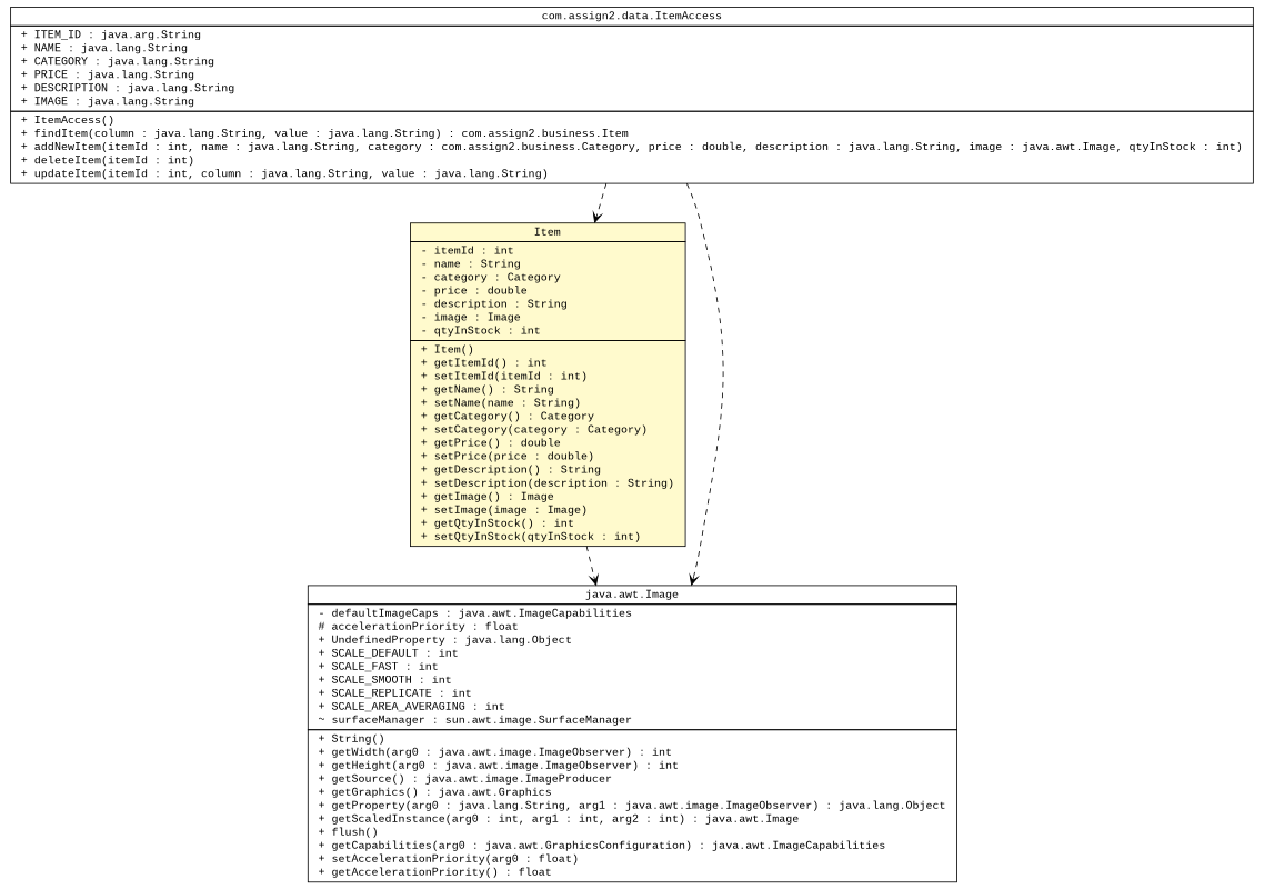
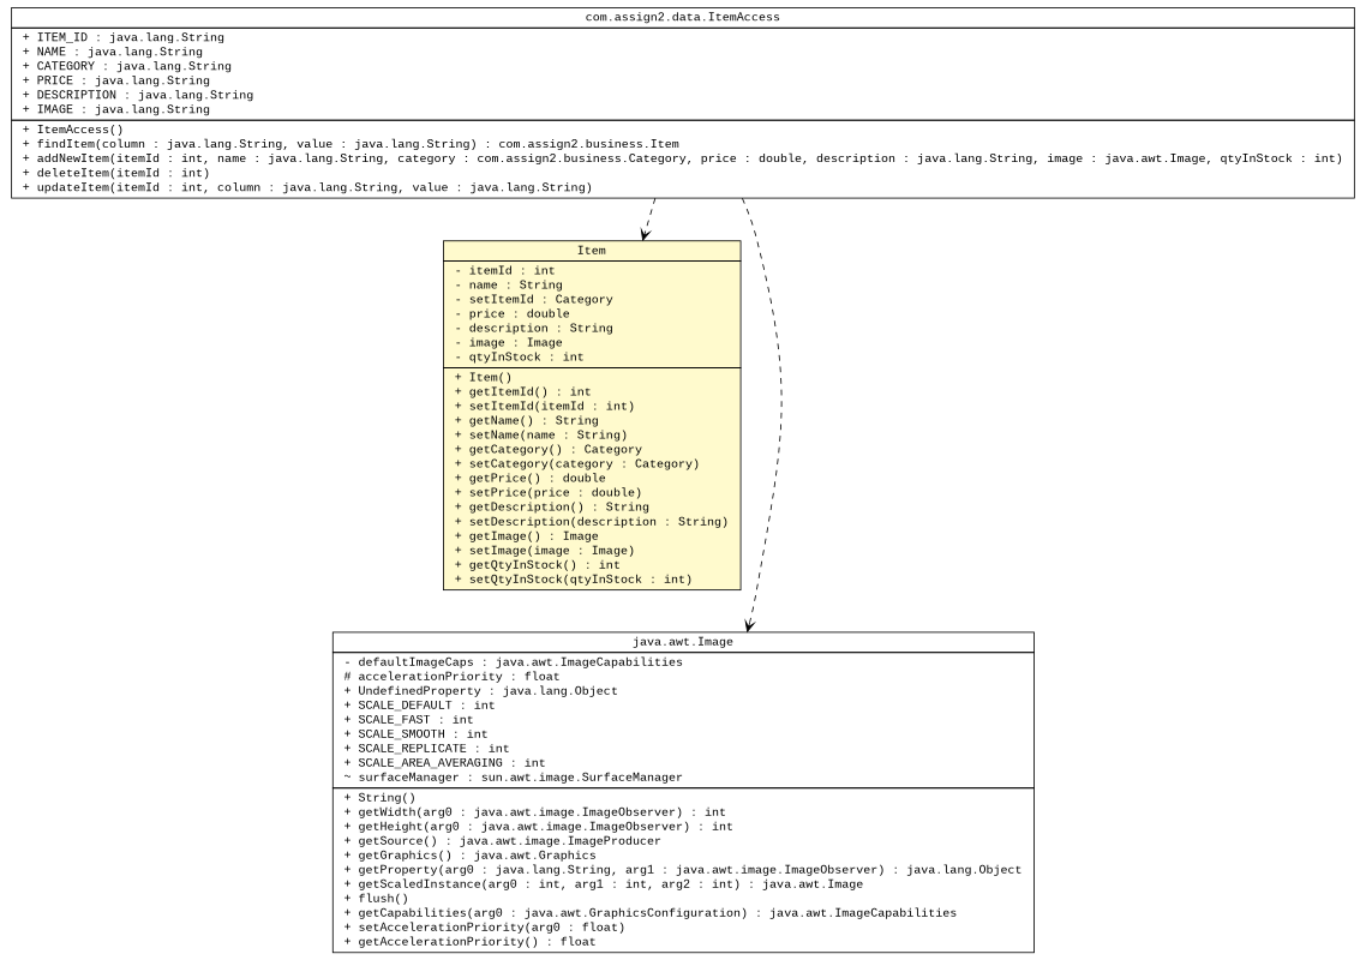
  digraph {
    nodesep=0.25
    ranksep=0.5
    node [fontcolor=black fontname="Courier New" fontsize=12.0 shape=plaintext]
    edge [arrowhead=open color=black fontcolor=black fontname="Courier New" fontsize=12.0 headport=p labelfontname="Courier New" labelfontsize=10 style=dashed tailport=p]
-   n1 [label=<<table title="com.assign2.business.Item" border="0" cellborder="1" cellspacing="0" cellpadding="2" port="p" bgcolor="lemonChiffon" href="./Item.html"><tr><td><table border="0" cellspacing="0" cellpadding="1"><tr><td align="center" balign="center"><font face="Courier New" point-size="12.0"> Item </font></td></tr></table></td></tr><tr><td><table border="0" cellspacing="0" cellpadding="1"><tr><td align="left" balign="left"> - itemId : int </td></tr><tr><td align="left" balign="left"> - name : String </td></tr><tr><td align="left" balign="left"> - category : Category </td></tr><tr><td align="left" balign="left"> - price : double </td></tr><tr><td align="left" balign="left"> - description : String </td></tr><tr><td align="left" balign="left"> - image : Image </td></tr><tr><td align="left" balign="left"> - qtyInStock : int </td></tr></table></td></tr><tr><td><table border="0" cellspacing="0" cellpadding="1"><tr><td align="left" balign="left"> + Item() </td></tr><tr><td align="left" balign="left"> + getItemId() : int </td></tr><tr><td align="left" balign="left"> + setItemId(itemId : int) </td></tr><tr><td align="left" balign="left"> + getName() : String </td></tr><tr><td align="left" balign="left"> + setName(name : String) </td></tr><tr><td align="left" balign="left"> + getCategory() : Category </td></tr><tr><td align="left" balign="left"> + setCategory(category : Category) </td></tr><tr><td align="left" balign="left"> + getPrice() : double </td></tr><tr><td align="left" balign="left"> + setPrice(price : double) </td></tr><tr><td align="left" balign="left"> + getDescription() : String </td></tr><tr><td align="left" balign="left"> + setDescription(description : String) </td></tr><tr><td align="left" balign="left"> + getImage() : Image </td></tr><tr><td align="left" balign="left"> + setImage(image : Image) </td></tr><tr><td align="left" balign="left"> + getQtyInStock() : int </td></tr><tr><td align="left" balign="left"> + setQtyInStock(qtyInStock : int) </td></tr></table></td></tr></table>>]
+   n1 [label=<<table title="com.assign2.business.Item" border="0" cellborder="1" cellspacing="0" cellpadding="2" port="p" bgcolor="lemonChiffon" href="./Item.html"><tr><td><table border="0" cellspacing="0" cellpadding="1"><tr><td align="center" balign="center"><font face="Courier New" point-size="12.0"> Item </font></td></tr></table></td></tr><tr><td><table border="0" cellspacing="0" cellpadding="1"><tr><td align="left" balign="left"> - itemId : int </td></tr><tr><td align="left" balign="left"> - name : String </td></tr><tr><td align="left" balign="left"> - setItemId : Category </td></tr><tr><td align="left" balign="left"> - price : double </td></tr><tr><td align="left" balign="left"> - description : String </td></tr><tr><td align="left" balign="left"> - image : Image </td></tr><tr><td align="left" balign="left"> - qtyInStock : int </td></tr></table></td></tr><tr><td><table border="0" cellspacing="0" cellpadding="1"><tr><td align="left" balign="left"> + Item() </td></tr><tr><td align="left" balign="left"> + getItemId() : int </td></tr><tr><td align="left" balign="left"> + setItemId(itemId : int) </td></tr><tr><td align="left" balign="left"> + getName() : String </td></tr><tr><td align="left" balign="left"> + setName(name : String) </td></tr><tr><td align="left" balign="left"> + getCategory() : Category </td></tr><tr><td align="left" balign="left"> + setCategory(category : Category) </td></tr><tr><td align="left" balign="left"> + getPrice() : double </td></tr><tr><td align="left" balign="left"> + setPrice(price : double) </td></tr><tr><td align="left" balign="left"> + getDescription() : String </td></tr><tr><td align="left" balign="left"> + setDescription(description : String) </td></tr><tr><td align="left" balign="left"> + getImage() : Image </td></tr><tr><td align="left" balign="left"> + setImage(image : Image) </td></tr><tr><td align="left" balign="left"> + getQtyInStock() : int </td></tr><tr><td align="left" balign="left"> + setQtyInStock(qtyInStock : int) </td></tr></table></td></tr></table>>]
    n2 [label=<<table title="java.awt.Image" border="0" cellborder="1" cellspacing="0" cellpadding="2" port="p" href="http://java.sun.com/j2se/1.4.2/docs/api/java/awt/Image.html"><tr><td><table border="0" cellspacing="0" cellpadding="1"><tr><td align="center" balign="center"><font face="Courier New" point-size="12.0"> java.awt.Image </font></td></tr></table></td></tr><tr><td><table border="0" cellspacing="0" cellpadding="1"><tr><td align="left" balign="left"> - defaultImageCaps : java.awt.ImageCapabilities </td></tr><tr><td align="left" balign="left"> # accelerationPriority : float </td></tr><tr><td align="left" balign="left"> + UndefinedProperty : java.lang.Object </td></tr><tr><td align="left" balign="left"> + SCALE_DEFAULT : int </td></tr><tr><td align="left" balign="left"> + SCALE_FAST : int </td></tr><tr><td align="left" balign="left"> + SCALE_SMOOTH : int </td></tr><tr><td align="left" balign="left"> + SCALE_REPLICATE : int </td></tr><tr><td align="left" balign="left"> + SCALE_AREA_AVERAGING : int </td></tr><tr><td align="left" balign="left"> ~ surfaceManager : sun.awt.image.SurfaceManager </td></tr></table></td></tr><tr><td><table border="0" cellspacing="0" cellpadding="1"><tr><td align="left" balign="left"> + String() </td></tr><tr><td align="left" balign="left"><font face="Courier New" point-size="12.0"> + getWidth(arg0 : java.awt.image.ImageObserver) : int </font></td></tr><tr><td align="left" balign="left"><font face="Courier New" point-size="12.0"> + getHeight(arg0 : java.awt.image.ImageObserver) : int </font></td></tr><tr><td align="left" balign="left"><font face="Courier New" point-size="12.0"> + getSource() : java.awt.image.ImageProducer </font></td></tr><tr><td align="left" balign="left"><font face="Courier New" point-size="12.0"> + getGraphics() : java.awt.Graphics </font></td></tr><tr><td align="left" balign="left"><font face="Courier New" point-size="12.0"> + getProperty(arg0 : java.lang.String, arg1 : java.awt.image.ImageObserver) : java.lang.Object </font></td></tr><tr><td align="left" balign="left"> + getScaledInstance(arg0 : int, arg1 : int, arg2 : int) : java.awt.Image </td></tr><tr><td align="left" balign="left"> + flush() </td></tr><tr><td align="left" balign="left"> + getCapabilities(arg0 : java.awt.GraphicsConfiguration) : java.awt.ImageCapabilities </td></tr><tr><td align="left" balign="left"> + setAccelerationPriority(arg0 : float) </td></tr><tr><td align="left" balign="left"> + getAccelerationPriority() : float </td></tr></table></td></tr></table>>]
-   n3 [label=<<table title="com.assign2.data.ItemAccess" border="0" cellborder="1" cellspacing="0" cellpadding="2" port="p" href="../data/ItemAccess.html"><tr><td><table border="0" cellspacing="0" cellpadding="1"><tr><td align="center" balign="center"><font face="Courier New" point-size="12.0"> com.assign2.data.ItemAccess </font></td></tr></table></td></tr><tr><td><table border="0" cellspacing="0" cellpadding="1"><tr><td align="left" balign="left"> + ITEM_ID : java.arg.String </td></tr><tr><td align="left" balign="left"> + NAME : java.lang.String </td></tr><tr><td align="left" balign="left"> + CATEGORY : java.lang.String </td></tr><tr><td align="left" balign="left"> + PRICE : java.lang.String </td></tr><tr><td align="left" balign="left"> + DESCRIPTION : java.lang.String </td></tr><tr><td align="left" balign="left"> + IMAGE : java.lang.String </td></tr></table></td></tr><tr><td><table border="0" cellspacing="0" cellpadding="1"><tr><td align="left" balign="left"> + ItemAccess() </td></tr><tr><td align="left" balign="left"> + findItem(column : java.lang.String, value : java.lang.String) : com.assign2.business.Item </td></tr><tr><td align="left" balign="left"> + addNewItem(itemId : int, name : java.lang.String, category : com.assign2.business.Category, price : double, description : java.lang.String, image : java.awt.Image, qtyInStock : int) </td></tr><tr><td align="left" balign="left"> + deleteItem(itemId : int) </td></tr><tr><td align="left" balign="left"> + updateItem(itemId : int, column : java.lang.String, value : java.lang.String) </td></tr></table></td></tr></table>>]
-   n1 -> n2
+   n3 [label=<<table title="com.assign2.data.ItemAccess" border="0" cellborder="1" cellspacing="0" cellpadding="2" port="p" href="../data/ItemAccess.html"><tr><td><table border="0" cellspacing="0" cellpadding="1"><tr><td align="center" balign="center"><font face="Courier New" point-size="12.0"> com.assign2.data.ItemAccess </font></td></tr></table></td></tr><tr><td><table border="0" cellspacing="0" cellpadding="1"><tr><td align="left" balign="left"> + ITEM_ID : java.lang.String </td></tr><tr><td align="left" balign="left"> + NAME : java.lang.String </td></tr><tr><td align="left" balign="left"> + CATEGORY : java.lang.String </td></tr><tr><td align="left" balign="left"> + PRICE : java.lang.String </td></tr><tr><td align="left" balign="left"> + DESCRIPTION : java.lang.String </td></tr><tr><td align="left" balign="left"> + IMAGE : java.lang.String </td></tr></table></td></tr><tr><td><table border="0" cellspacing="0" cellpadding="1"><tr><td align="left" balign="left"> + ItemAccess() </td></tr><tr><td align="left" balign="left"> + findItem(column : java.lang.String, value : java.lang.String) : com.assign2.business.Item </td></tr><tr><td align="left" balign="left"> + addNewItem(itemId : int, name : java.lang.String, category : com.assign2.business.Category, price : double, description : java.lang.String, image : java.awt.Image, qtyInStock : int) </td></tr><tr><td align="left" balign="left"> + deleteItem(itemId : int) </td></tr><tr><td align="left" balign="left"> + updateItem(itemId : int, column : java.lang.String, value : java.lang.String) </td></tr></table></td></tr></table>>]
    n3 -> n1
    n3 -> n2
  }
